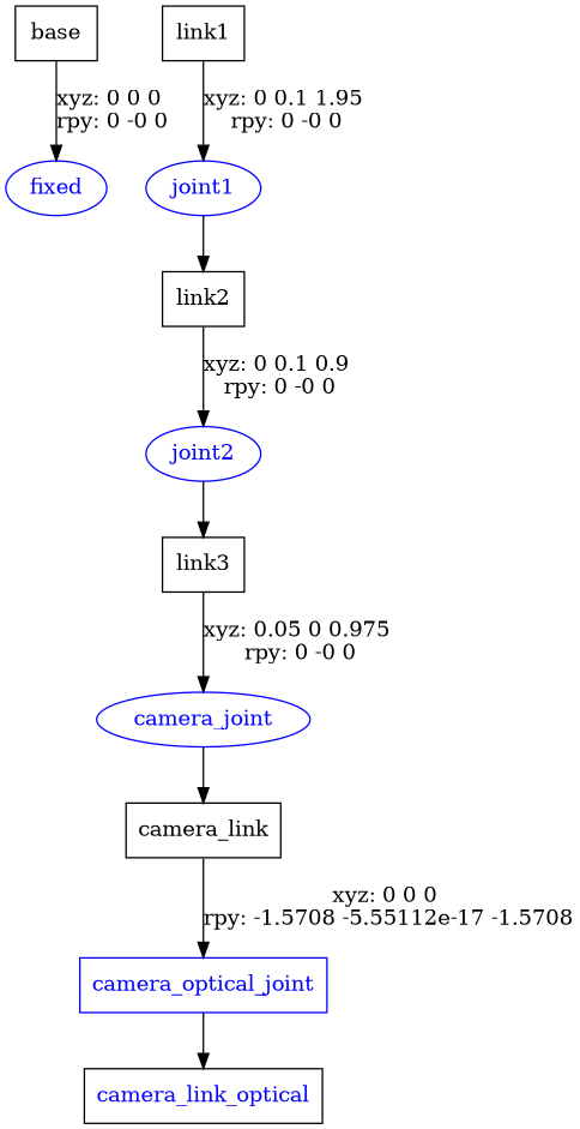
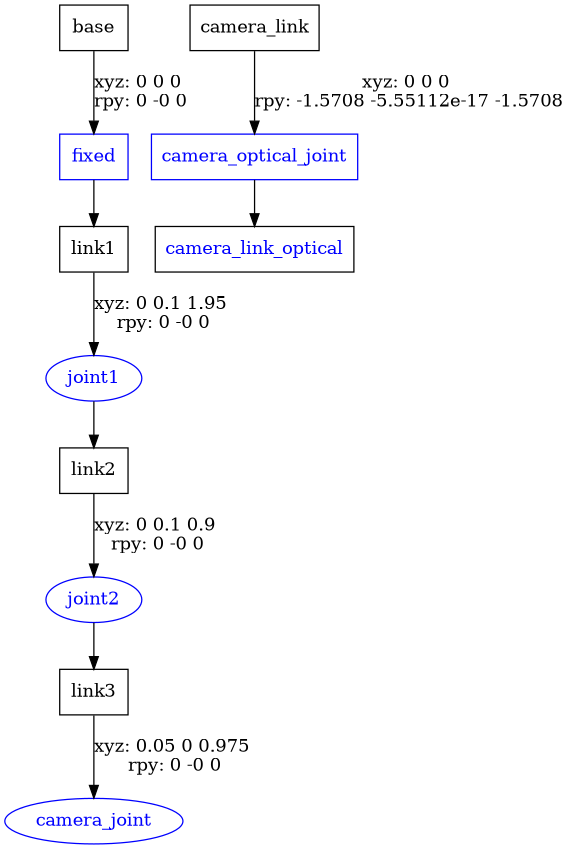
  digraph {
    node [shape=box fontcolor=blue]
    n1 [label=base fontcolor=""]
-   fixed [color=blue shape=ellipse]
+   fixed [color=blue]
    n3 [label=link1 fontcolor=""]
    joint1 [color=blue shape=ellipse]
    n5 [label=link2 fontcolor=""]
    joint2 [color=blue shape=ellipse]
    n7 [label=link3 fontcolor=""]
    camera_joint [color=blue shape=ellipse]
    n9 [label=camera_link fontcolor=""]
    camera_optical_joint [color=blue]
    n11 [label=camera_link_optical]
    n1 -> fixed [label="xyz: 0 0 0 \nrpy: 0 -0 0"]
+   fixed -> n3
    n3 -> joint1 [label="xyz: 0 0.1 1.95 \nrpy: 0 -0 0"]
    joint1 -> n5
    n5 -> joint2 [label="xyz: 0 0.1 0.9 \nrpy: 0 -0 0"]
    joint2 -> n7
    n7 -> camera_joint [label="xyz: 0.05 0 0.975 \nrpy: 0 -0 0"]
-   camera_joint -> n9
    n9 -> camera_optical_joint [label="xyz: 0 0 0 \nrpy: -1.5708 -5.55112e-17 -1.5708"]
    camera_optical_joint -> n11
  }
